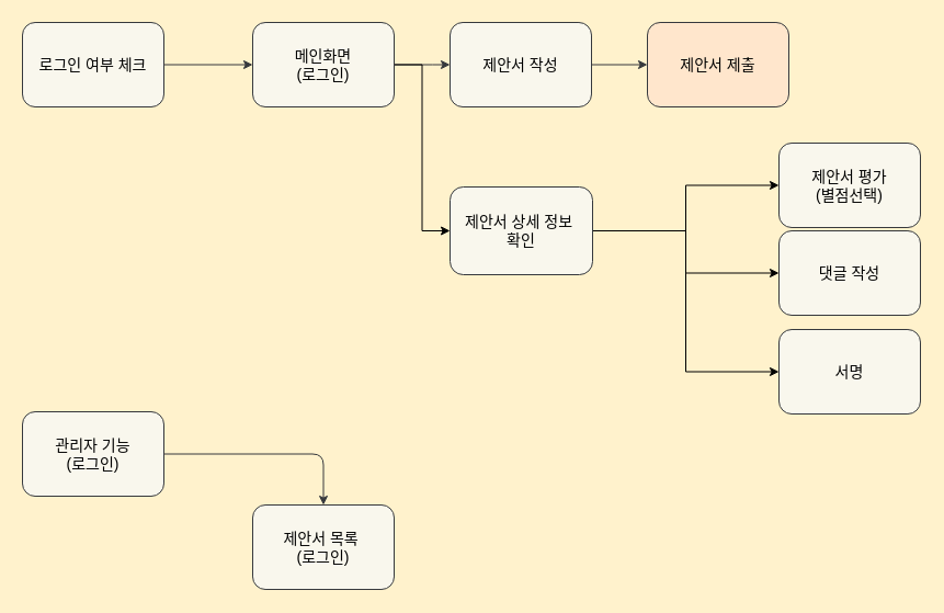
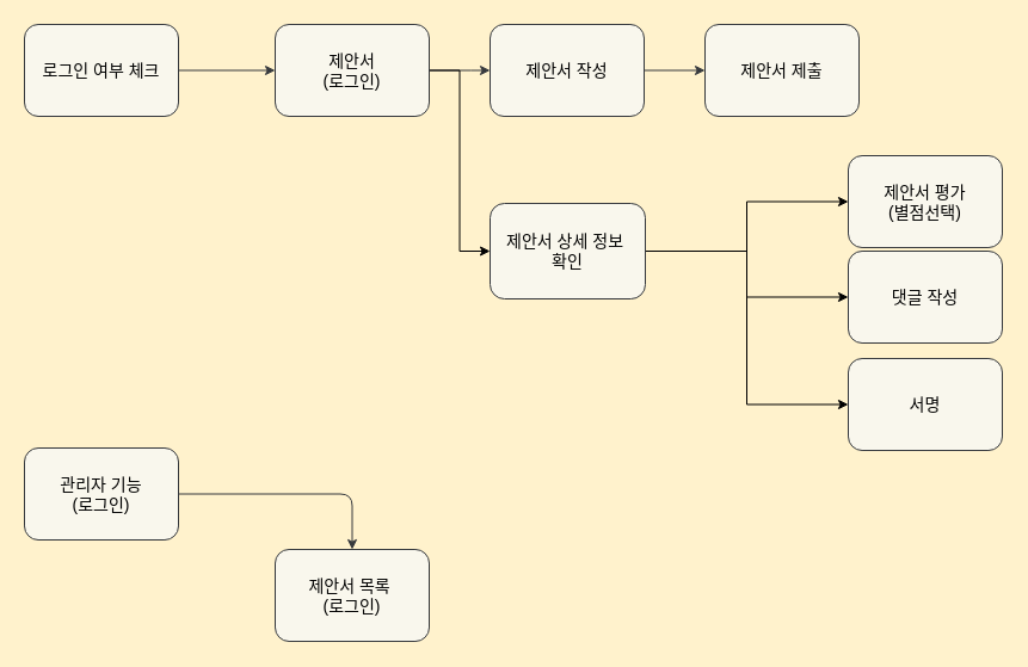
  <mxCell id="0" />
  <mxCell id="1" parent="0" />
  <mxCell id="2" value="" style="edgeStyle=orthogonalEdgeStyle;rounded=1;orthogonalLoop=1;jettySize=auto;html=1;labelBackgroundColor=none;fontColor=default;fontSize=14;fillColor=#f9f7ed;strokeColor=#36393d;" edge="1" parent="1" source="3" target="9"><mxGeometry relative="1" as="geometry" /></mxCell>
  <mxCell id="3" value="로그인 여부 체크" style="rounded=1;whiteSpace=wrap;html=1;labelBackgroundColor=none;fontSize=14;fillColor=#f9f7ed;strokeColor=#36393d;" vertex="1" parent="1"><mxGeometry x="20" y="20" width="129" height="77" as="geometry" /></mxCell>
  <mxCell id="4" value="" style="edgeStyle=orthogonalEdgeStyle;rounded=1;orthogonalLoop=1;jettySize=auto;html=1;labelBackgroundColor=none;fontColor=default;fontSize=14;fillColor=#f9f7ed;strokeColor=#36393d;" edge="1" parent="1" source="5" target="6"><mxGeometry relative="1" as="geometry" /></mxCell>
  <mxCell id="5" value="제안서 작성" style="rounded=1;whiteSpace=wrap;html=1;labelBackgroundColor=none;fontSize=14;fillColor=#f9f7ed;strokeColor=#36393d;" vertex="1" parent="1"><mxGeometry x="410" y="20" width="129" height="77" as="geometry" /></mxCell>
- <mxCell id="6" value="제안서 제출" style="rounded=1;whiteSpace=wrap;html=1;labelBackgroundColor=none;fontSize=14;fillColor=#ffe6cc;strokeColor=#36393d;" vertex="1" parent="1"><mxGeometry x="590" y="20" width="129" height="77" as="geometry" /></mxCell>
+ <mxCell id="6" value="제안서 제출" style="rounded=1;whiteSpace=wrap;html=1;labelBackgroundColor=none;fontSize=14;fillColor=#f9f7ed;strokeColor=#36393d;" vertex="1" parent="1"><mxGeometry x="590" y="20" width="129" height="77" as="geometry" /></mxCell>
  <mxCell id="7" value="" style="edgeStyle=orthogonalEdgeStyle;rounded=1;orthogonalLoop=1;jettySize=auto;html=1;labelBackgroundColor=none;fontColor=default;fontSize=14;fillColor=#f9f7ed;strokeColor=#36393d;" edge="1" parent="1" source="9"><mxGeometry relative="1" as="geometry"><mxPoint x="410" y="58.5" as="targetPoint" /></mxGeometry></mxCell>
  <mxCell id="8" style="edgeStyle=orthogonalEdgeStyle;rounded=0;orthogonalLoop=1;jettySize=auto;html=1;entryX=0;entryY=0.5;entryDx=0;entryDy=0;" edge="1" parent="1" source="9" target="13"><mxGeometry relative="1" as="geometry" /></mxCell>
- <mxCell id="9" value="메인화면&lt;div style=&quot;font-size: 14px;&quot;&gt;(로그인)&lt;/div&gt;" style="rounded=1;whiteSpace=wrap;html=1;labelBackgroundColor=none;fontSize=14;fillColor=#f9f7ed;strokeColor=#36393d;" vertex="1" parent="1"><mxGeometry x="230" y="20" width="129" height="77" as="geometry" /></mxCell>
+ <mxCell id="9" value="제안서&lt;div style=&quot;font-size: 14px;&quot;&gt;(로그인)&lt;/div&gt;" style="rounded=1;whiteSpace=wrap;html=1;labelBackgroundColor=none;fontSize=14;fillColor=#f9f7ed;strokeColor=#36393d;" vertex="1" parent="1"><mxGeometry x="230" y="20" width="129" height="77" as="geometry" /></mxCell>
  <mxCell id="10" style="edgeStyle=orthogonalEdgeStyle;rounded=0;orthogonalLoop=1;jettySize=auto;html=1;entryX=0;entryY=0.5;entryDx=0;entryDy=0;" edge="1" parent="1" source="13" target="19"><mxGeometry relative="1" as="geometry" /></mxCell>
  <mxCell id="11" style="edgeStyle=orthogonalEdgeStyle;rounded=0;orthogonalLoop=1;jettySize=auto;html=1;entryX=0;entryY=0.5;entryDx=0;entryDy=0;" edge="1" parent="1" source="13" target="17"><mxGeometry relative="1" as="geometry" /></mxCell>
  <mxCell id="12" style="edgeStyle=orthogonalEdgeStyle;rounded=0;orthogonalLoop=1;jettySize=auto;html=1;entryX=0;entryY=0.5;entryDx=0;entryDy=0;" edge="1" parent="1" source="13" target="14"><mxGeometry relative="1" as="geometry" /></mxCell>
  <mxCell id="13" value="제안서 상세 정보&amp;nbsp;&lt;div&gt;확인&lt;/div&gt;" style="rounded=1;whiteSpace=wrap;html=1;labelBackgroundColor=none;fontSize=14;fillColor=#f9f7ed;strokeColor=#36393d;" vertex="1" parent="1"><mxGeometry x="410" y="170" width="130" height="80" as="geometry" /></mxCell>
  <mxCell id="14" value="제안서 평가&lt;div style=&quot;font-size: 14px;&quot;&gt;(별점선택)&lt;/div&gt;" style="rounded=1;whiteSpace=wrap;html=1;labelBackgroundColor=none;fontSize=14;fillColor=#f9f7ed;strokeColor=#36393d;" vertex="1" parent="1"><mxGeometry x="710" y="130" width="129" height="77" as="geometry" /></mxCell>
  <mxCell id="15" value="" style="edgeStyle=orthogonalEdgeStyle;rounded=1;orthogonalLoop=1;jettySize=auto;html=1;labelBackgroundColor=none;fontColor=default;fontSize=14;fillColor=#f9f7ed;strokeColor=#36393d;" edge="1" parent="1" source="16" target="18"><mxGeometry relative="1" as="geometry" /></mxCell>
  <mxCell id="16" value="관리자 기능&lt;div style=&quot;font-size: 14px;&quot;&gt;(로그인)&lt;/div&gt;" style="rounded=1;whiteSpace=wrap;html=1;labelBackgroundColor=none;fontSize=14;fillColor=#f9f7ed;strokeColor=#36393d;" vertex="1" parent="1"><mxGeometry x="20" y="375" width="129" height="77" as="geometry" /></mxCell>
  <mxCell id="17" value="댓글 작성" style="rounded=1;whiteSpace=wrap;html=1;labelBackgroundColor=none;fontSize=14;fillColor=#f9f7ed;strokeColor=#36393d;" vertex="1" parent="1"><mxGeometry x="710" y="210" width="129" height="77" as="geometry" /></mxCell>
  <mxCell id="18" value="&lt;div style=&quot;font-size: 14px;&quot;&gt;제안서 목록&amp;nbsp;&lt;/div&gt;&lt;div style=&quot;font-size: 14px;&quot;&gt;(로그인)&lt;/div&gt;" style="rounded=1;whiteSpace=wrap;html=1;labelBackgroundColor=none;fontSize=14;fillColor=#f9f7ed;strokeColor=#36393d;" vertex="1" parent="1"><mxGeometry x="230" y="460" width="129" height="77" as="geometry" /></mxCell>
  <mxCell id="19" value="서명" style="rounded=1;whiteSpace=wrap;html=1;labelBackgroundColor=none;fontSize=14;fillColor=#f9f7ed;strokeColor=#36393d;" vertex="1" parent="1"><mxGeometry x="710" y="300" width="129" height="77" as="geometry" /></mxCell>
